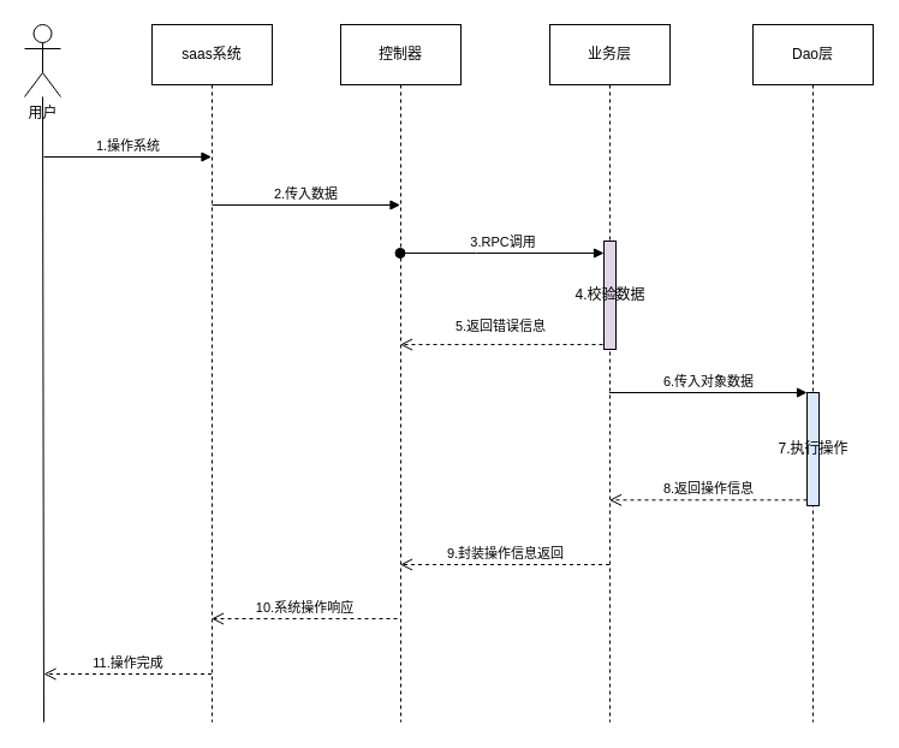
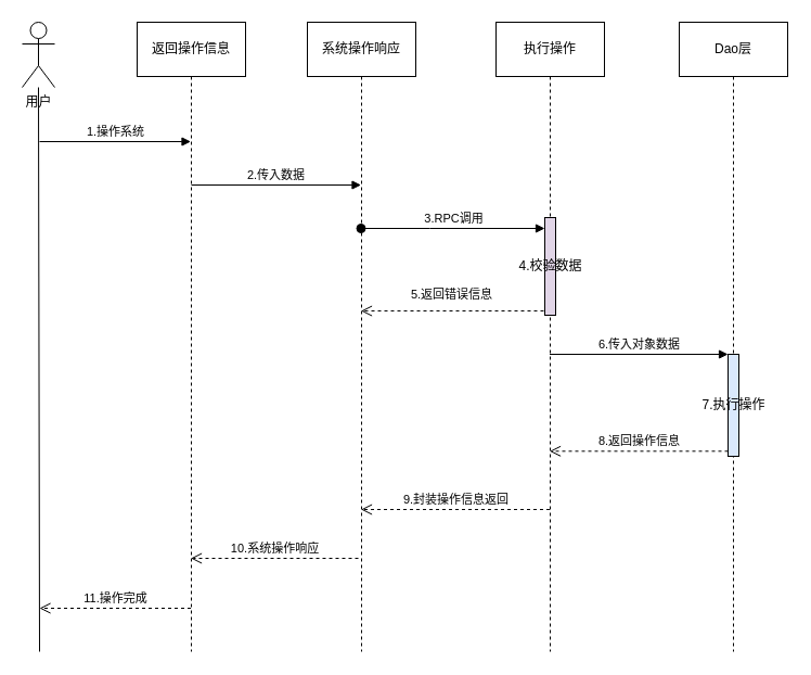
  <mxCell id="0" />
  <mxCell id="1" parent="0" />
  <mxCell id="2" value="用户" style="shape=umlActor;verticalLabelPosition=bottom;verticalAlign=top;html=1;" vertex="1" parent="1"><mxGeometry x="20" y="20" width="30" height="60" as="geometry" /></mxCell>
  <mxCell id="3" value="" style="endArrow=none;html=1;rounded=0;" edge="1" parent="1"><mxGeometry width="50" height="50" relative="1" as="geometry"><mxPoint x="36" y="600" as="sourcePoint" /><mxPoint x="35" y="80" as="targetPoint" /></mxGeometry></mxCell>
- <mxCell id="4" value="saas系统" style="shape=umlLifeline;perimeter=lifelinePerimeter;whiteSpace=wrap;html=1;container=1;collapsible=0;recursiveResize=0;outlineConnect=0;size=50;" vertex="1" parent="1"><mxGeometry x="126" y="20" width="100" height="580" as="geometry" /></mxCell>
+ <mxCell id="4" value="返回操作信息" style="shape=umlLifeline;perimeter=lifelinePerimeter;whiteSpace=wrap;html=1;container=1;collapsible=0;recursiveResize=0;outlineConnect=0;size=50;" vertex="1" parent="1"><mxGeometry x="126" y="20" width="100" height="580" as="geometry" /></mxCell>
  <mxCell id="5" value="2.传入数据" style="html=1;verticalAlign=bottom;endArrow=block;rounded=0;" edge="1" parent="4" target="6"><mxGeometry width="80" relative="1" as="geometry"><mxPoint x="50" y="150" as="sourcePoint" /><mxPoint x="130" y="150" as="targetPoint" /></mxGeometry></mxCell>
- <mxCell id="6" value="控制器" style="shape=umlLifeline;perimeter=lifelinePerimeter;whiteSpace=wrap;html=1;container=1;collapsible=0;recursiveResize=0;outlineConnect=0;size=50;" vertex="1" parent="1"><mxGeometry x="283" y="20" width="100" height="580" as="geometry" /></mxCell>
- <mxCell id="7" value="业务层" style="shape=umlLifeline;perimeter=lifelinePerimeter;whiteSpace=wrap;html=1;container=1;collapsible=0;recursiveResize=0;outlineConnect=0;size=50;" vertex="1" parent="1"><mxGeometry x="457" y="20" width="100" height="580" as="geometry" /></mxCell>
+ <mxCell id="6" value="系统操作响应" style="shape=umlLifeline;perimeter=lifelinePerimeter;whiteSpace=wrap;html=1;container=1;collapsible=0;recursiveResize=0;outlineConnect=0;size=50;" vertex="1" parent="1"><mxGeometry x="283" y="20" width="100" height="580" as="geometry" /></mxCell>
+ <mxCell id="7" value="执行操作" style="shape=umlLifeline;perimeter=lifelinePerimeter;whiteSpace=wrap;html=1;container=1;collapsible=0;recursiveResize=0;outlineConnect=0;size=50;" vertex="1" parent="1"><mxGeometry x="457" y="20" width="100" height="580" as="geometry" /></mxCell>
  <mxCell id="8" value="4.校验数据" style="html=1;points=[];perimeter=orthogonalPerimeter;fillColor=#e1d5e7;" vertex="1" parent="7"><mxGeometry x="45" y="180" width="10" height="90" as="geometry" /></mxCell>
  <mxCell id="9" value="Dao层" style="shape=umlLifeline;perimeter=lifelinePerimeter;whiteSpace=wrap;html=1;container=1;collapsible=0;recursiveResize=0;outlineConnect=0;size=50;" vertex="1" parent="1"><mxGeometry x="626" y="20" width="100" height="580" as="geometry" /></mxCell>
  <mxCell id="10" value="1.操作系统" style="html=1;verticalAlign=bottom;endArrow=block;rounded=0;" edge="1" parent="1" target="4"><mxGeometry width="80" relative="1" as="geometry"><mxPoint x="36" y="130" as="sourcePoint" /><mxPoint x="126" y="130" as="targetPoint" /><Array as="points" /></mxGeometry></mxCell>
  <mxCell id="11" value="3.RPC调用" style="html=1;verticalAlign=bottom;startArrow=oval;endArrow=block;startSize=8;rounded=0;" edge="1" parent="1" source="6" target="8"><mxGeometry relative="1" as="geometry"><mxPoint x="416" y="200" as="sourcePoint" /><Array as="points"><mxPoint x="396" y="210" /></Array></mxGeometry></mxCell>
  <mxCell id="12" value="5.返回错误信息" style="html=1;verticalAlign=bottom;endArrow=open;dashed=1;endSize=8;rounded=0;exitX=-0.1;exitY=0.956;exitDx=0;exitDy=0;exitPerimeter=0;" edge="1" parent="1" source="8" target="6"><mxGeometry x="0.009" y="-6" relative="1" as="geometry"><mxPoint x="496" y="240" as="sourcePoint" /><mxPoint x="466" y="240" as="targetPoint" /><Array as="points" /><mxPoint as="offset" /></mxGeometry></mxCell>
  <mxCell id="13" value="7.执行操作" style="html=1;points=[];perimeter=orthogonalPerimeter;fillColor=#dae8fc;" vertex="1" parent="1"><mxGeometry x="671" y="326" width="10" height="94" as="geometry" /></mxCell>
  <mxCell id="14" value="6.传入对象数据" style="html=1;verticalAlign=bottom;endArrow=block;entryX=0;entryY=0;rounded=0;" edge="1" parent="1" source="7" target="13"><mxGeometry relative="1" as="geometry"><mxPoint x="601" y="326" as="sourcePoint" /></mxGeometry></mxCell>
  <mxCell id="15" value="8.返回操作信息" style="html=1;verticalAlign=bottom;endArrow=open;dashed=1;endSize=8;exitX=0;exitY=0.95;rounded=0;" edge="1" parent="1" source="13" target="7"><mxGeometry relative="1" as="geometry"><mxPoint x="601" y="402" as="targetPoint" /></mxGeometry></mxCell>
  <mxCell id="16" value="9.封装操作信息返回" style="html=1;verticalAlign=bottom;endArrow=open;dashed=1;endSize=8;rounded=0;" edge="1" parent="1"><mxGeometry relative="1" as="geometry"><mxPoint x="506.5" y="469" as="sourcePoint" /><mxPoint x="332.5" y="469" as="targetPoint" /><Array as="points"><mxPoint x="456" y="469" /></Array></mxGeometry></mxCell>
  <mxCell id="17" value="10.系统操作响应" style="html=1;verticalAlign=bottom;endArrow=open;dashed=1;endSize=8;rounded=0;" edge="1" parent="1" target="4"><mxGeometry relative="1" as="geometry"><mxPoint x="330" y="514" as="sourcePoint" /><mxPoint x="250" y="514" as="targetPoint" /><Array as="points"><mxPoint x="320" y="514" /><mxPoint x="290" y="514" /></Array></mxGeometry></mxCell>
  <mxCell id="18" value="11.操作完成" style="html=1;verticalAlign=bottom;endArrow=open;dashed=1;endSize=8;rounded=0;" edge="1" parent="1" source="4"><mxGeometry relative="1" as="geometry"><mxPoint x="146" y="560" as="sourcePoint" /><mxPoint x="36" y="560" as="targetPoint" /></mxGeometry></mxCell>
